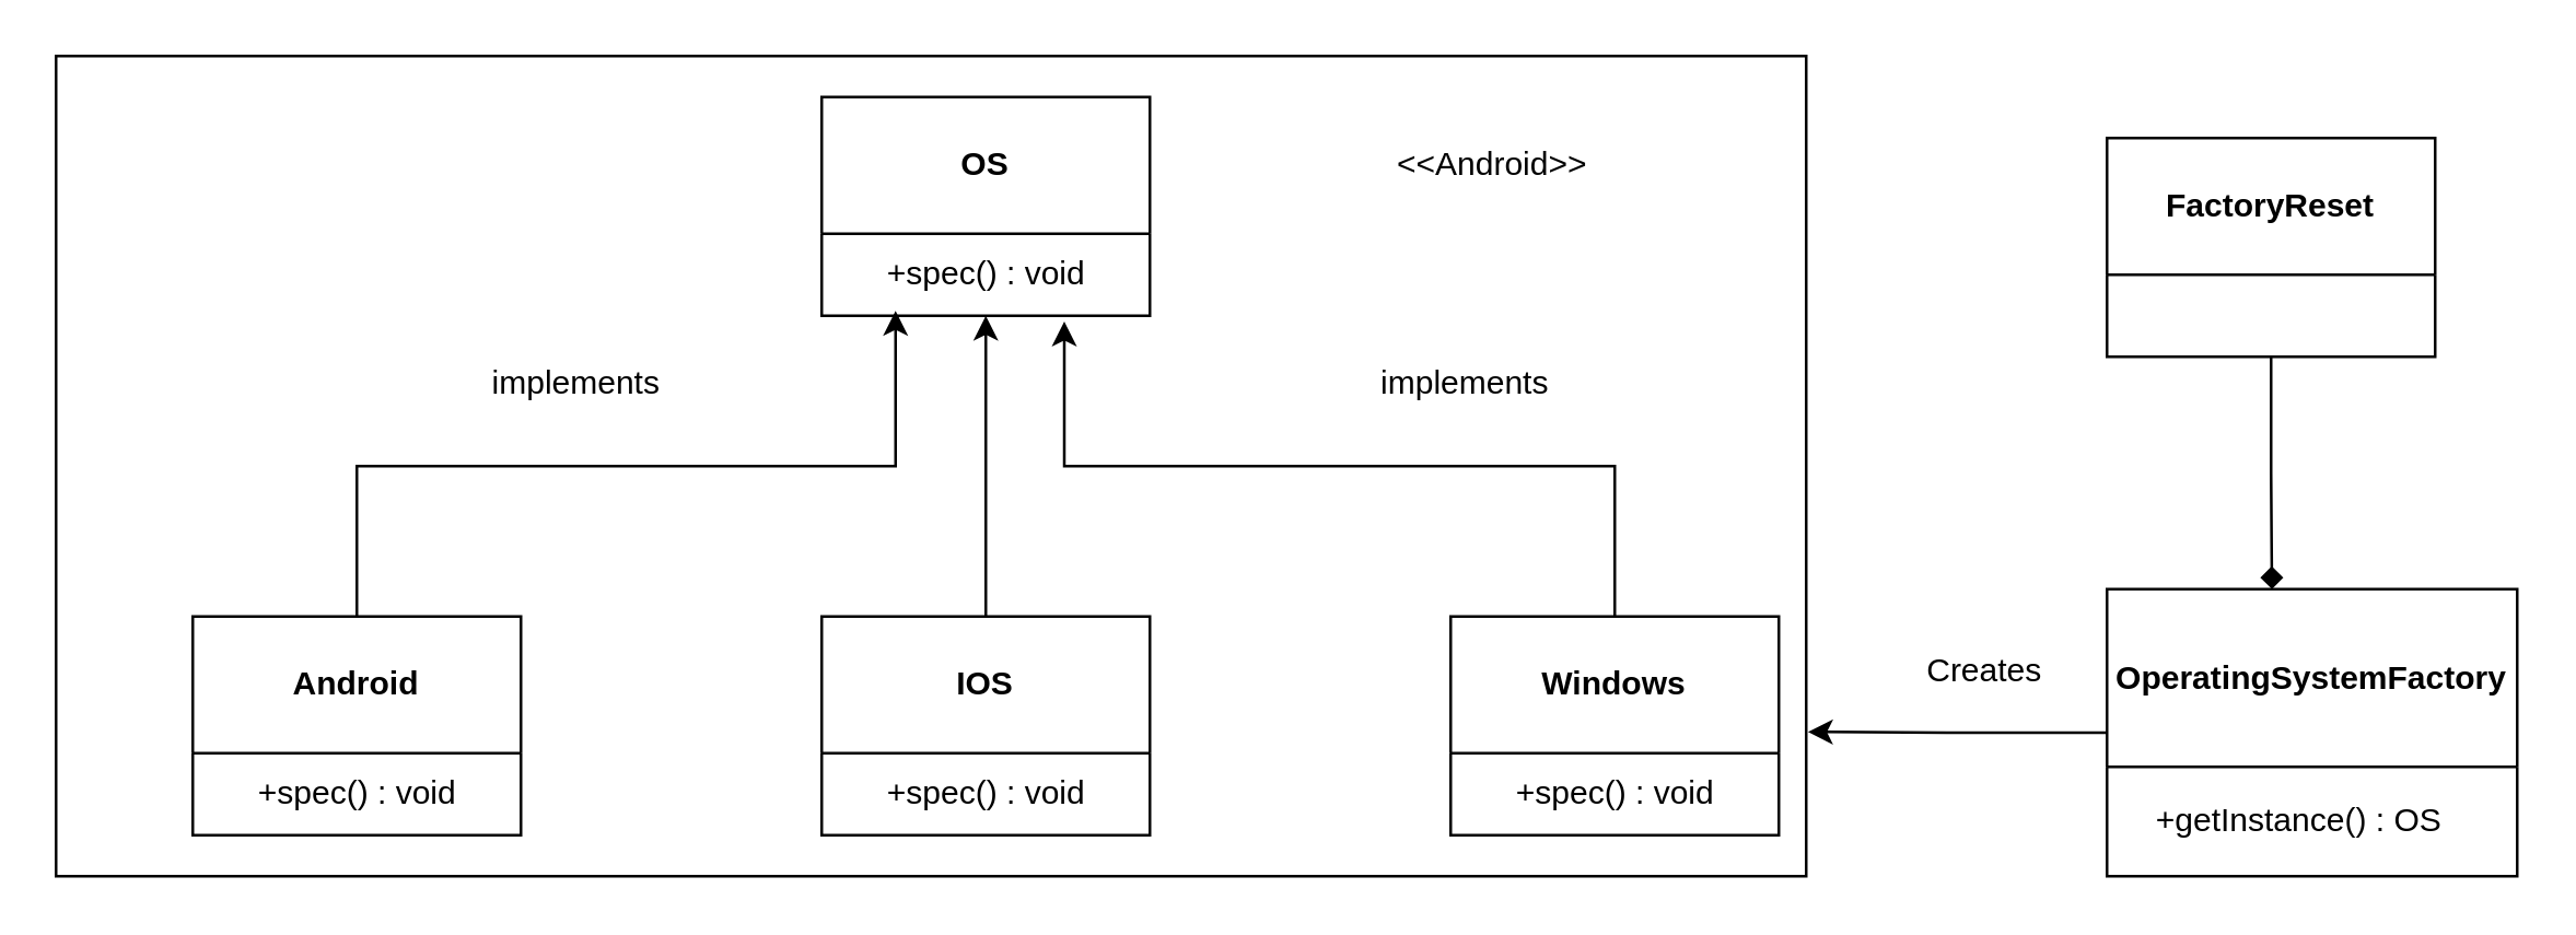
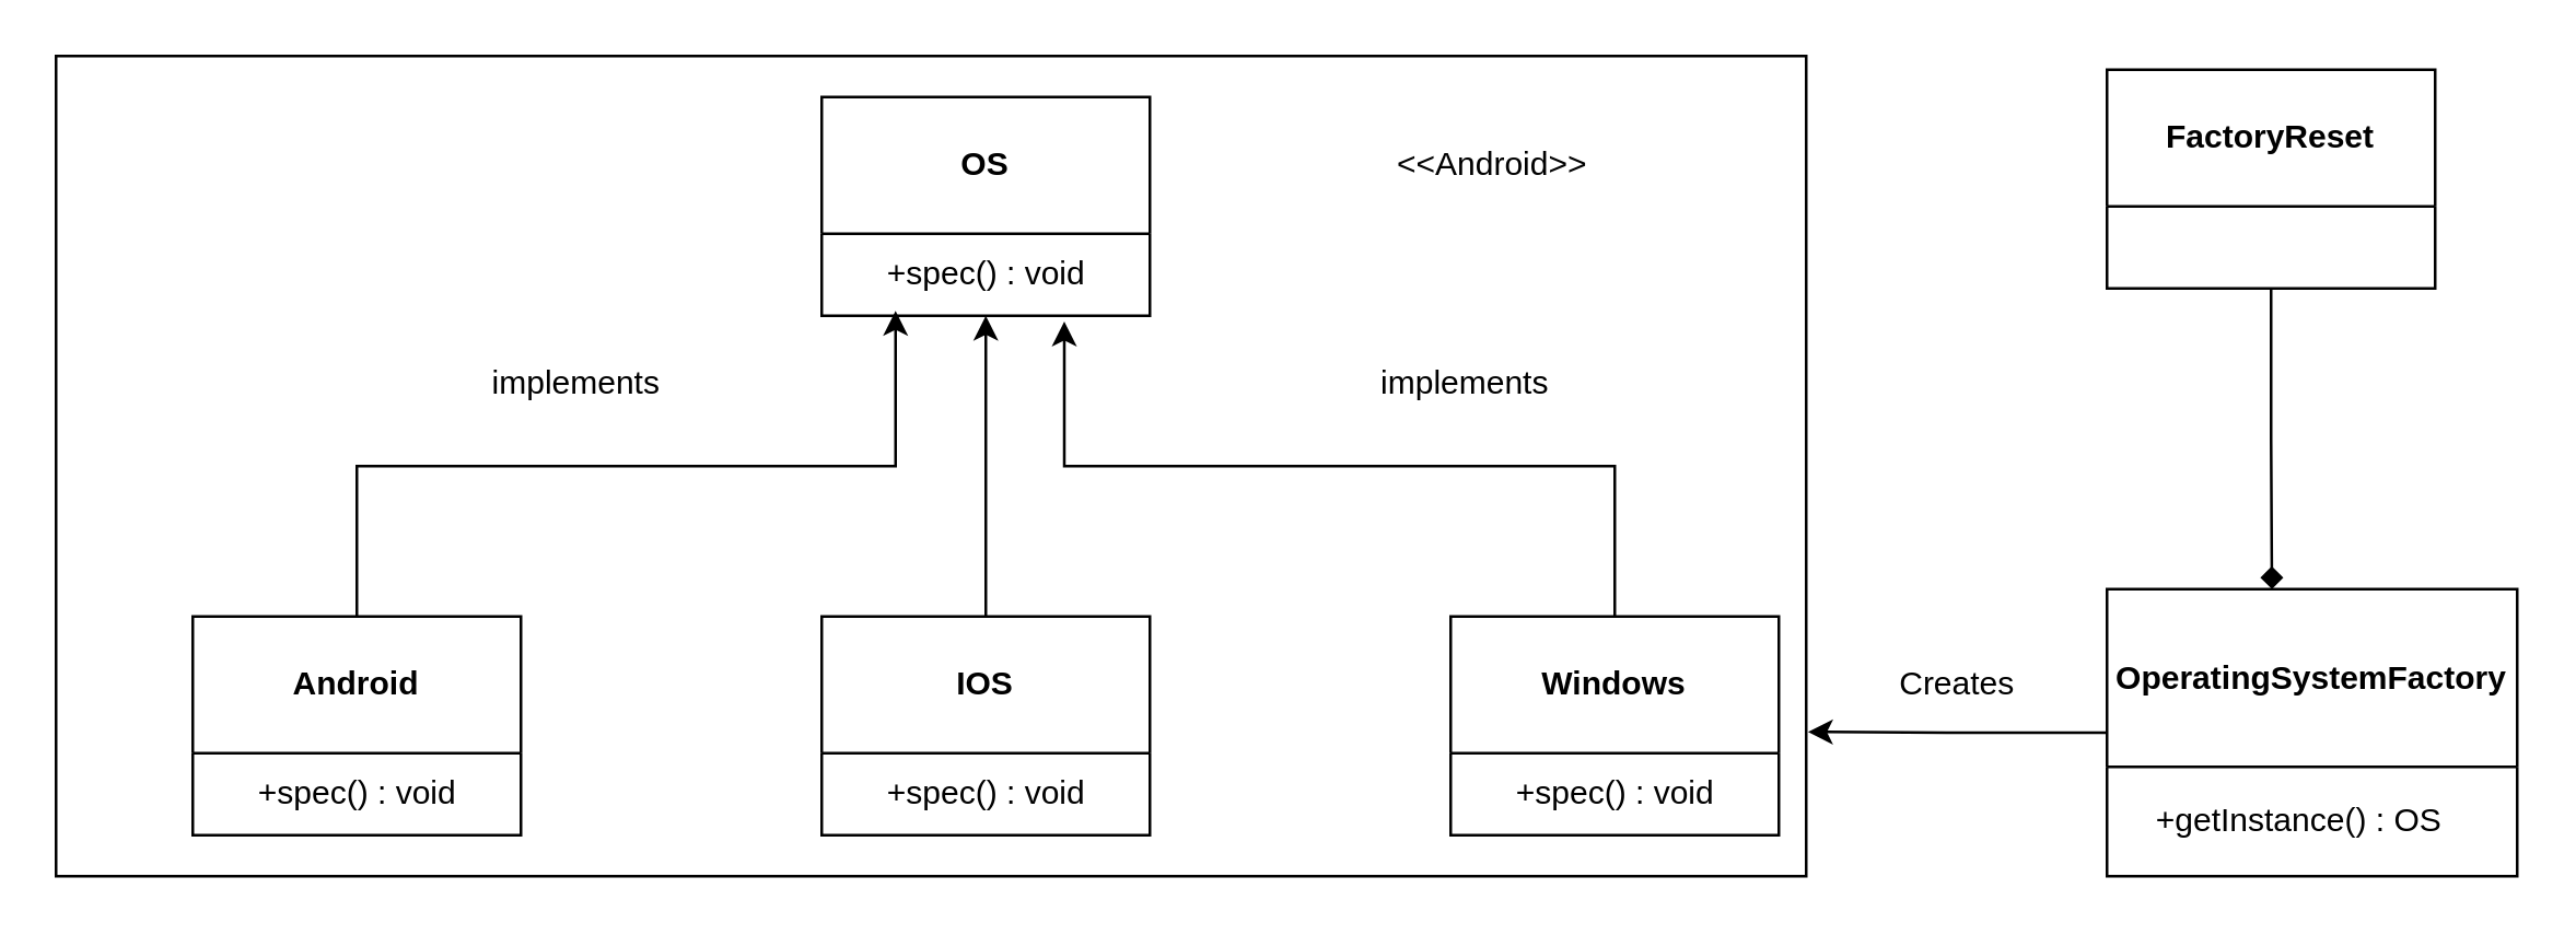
  <mxCell id="0" />
  <mxCell id="1" parent="0" />
  <mxCell id="2" value="" style="rounded=0;whiteSpace=wrap;html=1;" parent="1" vertex="1"><mxGeometry x="20" y="20" width="640" height="300" as="geometry" /></mxCell>
  <mxCell id="3" value="OS" style="swimlane;whiteSpace=wrap;html=1;startSize=50;" parent="1" vertex="1"><mxGeometry x="300" y="35" width="120" height="80" as="geometry" /></mxCell>
  <mxCell id="4" value="+spec() : void" style="text;html=1;align=center;verticalAlign=middle;resizable=0;points=[];autosize=1;strokeColor=none;fillColor=none;" parent="3" vertex="1"><mxGeometry x="10" y="50" width="100" height="30" as="geometry" /></mxCell>
  <mxCell id="5" value="&amp;lt;&amp;lt;Android&amp;gt;&amp;gt;" style="text;html=1;align=center;verticalAlign=middle;resizable=0;points=[];autosize=1;strokeColor=none;fillColor=none;" parent="1" vertex="1"><mxGeometry x="495" y="45" width="100" height="30" as="geometry" /></mxCell>
  <mxCell id="6" value="Android" style="swimlane;whiteSpace=wrap;html=1;startSize=50;" parent="1" vertex="1"><mxGeometry x="70" y="225" width="120" height="80" as="geometry" /></mxCell>
  <mxCell id="7" value="+spec() : void" style="text;html=1;align=center;verticalAlign=middle;resizable=0;points=[];autosize=1;strokeColor=none;fillColor=none;" parent="6" vertex="1"><mxGeometry x="10" y="50" width="100" height="30" as="geometry" /></mxCell>
  <mxCell id="8" style="edgeStyle=orthogonalEdgeStyle;rounded=0;orthogonalLoop=1;jettySize=auto;html=1;exitX=0.5;exitY=0;exitDx=0;exitDy=0;" parent="1" source="9" target="4" edge="1"><mxGeometry relative="1" as="geometry" /></mxCell>
  <mxCell id="9" value="IOS" style="swimlane;whiteSpace=wrap;html=1;startSize=50;" parent="1" vertex="1"><mxGeometry x="300" y="225" width="120" height="80" as="geometry" /></mxCell>
  <mxCell id="10" value="+spec() : void" style="text;html=1;align=center;verticalAlign=middle;resizable=0;points=[];autosize=1;strokeColor=none;fillColor=none;" parent="9" vertex="1"><mxGeometry x="10" y="50" width="100" height="30" as="geometry" /></mxCell>
  <mxCell id="11" value="Windows" style="swimlane;whiteSpace=wrap;html=1;startSize=50;" parent="1" vertex="1"><mxGeometry x="530" y="225" width="120" height="80" as="geometry" /></mxCell>
  <mxCell id="12" value="+spec() : void" style="text;html=1;align=center;verticalAlign=middle;resizable=0;points=[];autosize=1;strokeColor=none;fillColor=none;" parent="11" vertex="1"><mxGeometry x="10" y="50" width="100" height="30" as="geometry" /></mxCell>
  <mxCell id="13" value="implements" style="text;html=1;align=center;verticalAlign=middle;resizable=0;points=[];autosize=1;strokeColor=none;fillColor=none;" parent="1" vertex="1"><mxGeometry x="170" y="125" width="80" height="30" as="geometry" /></mxCell>
- <mxCell id="14" value="FactoryReset&lt;br&gt;" style="swimlane;whiteSpace=wrap;html=1;startSize=50;" parent="1" vertex="1"><mxGeometry x="770" y="50" width="120" height="80" as="geometry" /></mxCell>
+ <mxCell id="14" value="FactoryReset&lt;br&gt;" style="swimlane;whiteSpace=wrap;html=1;startSize=50;" parent="1" vertex="1"><mxGeometry x="770" y="25" width="120" height="80" as="geometry" /></mxCell>
  <mxCell id="15" style="edgeStyle=orthogonalEdgeStyle;rounded=0;orthogonalLoop=1;jettySize=auto;html=1;exitX=0;exitY=0.5;exitDx=0;exitDy=0;entryX=1.001;entryY=0.824;entryDx=0;entryDy=0;entryPerimeter=0;" parent="1" source="16" target="2" edge="1"><mxGeometry relative="1" as="geometry"><mxPoint x="670" y="267.333" as="targetPoint" /><Array as="points" /></mxGeometry></mxCell>
  <mxCell id="16" value="OperatingSystemFactory" style="swimlane;whiteSpace=wrap;html=1;startSize=65;rotation=0;" parent="1" vertex="1"><mxGeometry x="770" y="215" width="150" height="105" as="geometry" /></mxCell>
  <mxCell id="17" value="+getInstance() : OS" style="text;html=1;align=center;verticalAlign=middle;resizable=0;points=[];autosize=1;strokeColor=none;fillColor=none;" parent="16" vertex="1"><mxGeometry x="5" y="70" width="130" height="30" as="geometry" /></mxCell>
- <mxCell id="18" value="Creates" style="text;html=1;align=center;verticalAlign=middle;resizable=0;points=[];autosize=1;strokeColor=none;fillColor=none;" parent="1" vertex="1"><mxGeometry x="690" y="230" width="70" height="30" as="geometry" /></mxCell>
+ <mxCell id="18" value="Creates" style="text;html=1;align=center;verticalAlign=middle;resizable=0;points=[];autosize=1;strokeColor=none;fillColor=none;" parent="1" vertex="1"><mxGeometry x="680" y="235" width="70" height="30" as="geometry" /></mxCell>
  <mxCell id="19" style="edgeStyle=orthogonalEdgeStyle;rounded=0;orthogonalLoop=1;jettySize=auto;html=1;exitX=0.5;exitY=1;exitDx=0;exitDy=0;entryX=0.402;entryY=0;entryDx=0;entryDy=0;entryPerimeter=0;endArrow=diamond;" parent="1" source="14" target="16" edge="1"><mxGeometry relative="1" as="geometry" /></mxCell>
  <mxCell id="20" style="edgeStyle=orthogonalEdgeStyle;rounded=0;orthogonalLoop=1;jettySize=auto;html=1;exitX=0.5;exitY=0;exitDx=0;exitDy=0;entryX=0.17;entryY=0.939;entryDx=0;entryDy=0;entryPerimeter=0;" parent="1" source="6" target="4" edge="1"><mxGeometry relative="1" as="geometry" /></mxCell>
  <mxCell id="21" style="edgeStyle=orthogonalEdgeStyle;rounded=0;orthogonalLoop=1;jettySize=auto;html=1;exitX=0.5;exitY=0;exitDx=0;exitDy=0;entryX=0.787;entryY=1.069;entryDx=0;entryDy=0;entryPerimeter=0;" parent="1" source="11" target="4" edge="1"><mxGeometry relative="1" as="geometry" /></mxCell>
  <mxCell id="22" value="implements" style="text;html=1;align=center;verticalAlign=middle;resizable=0;points=[];autosize=1;strokeColor=none;fillColor=none;" parent="1" vertex="1"><mxGeometry x="495" y="125" width="80" height="30" as="geometry" /></mxCell>
